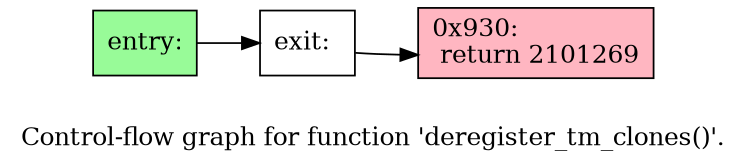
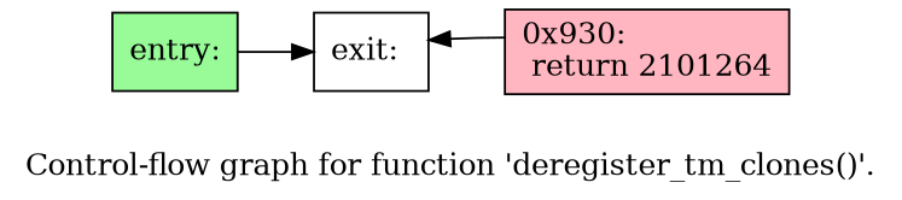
  digraph {
    label="Control-flow graph for function 'deregister_tm_clones()'."
    rankdir=LR
    node [shape=record style=filled]
    edge [style=solid]
    n1 [fillcolor=palegreen label="{entry:\l}"]
    n2 [fillcolor=white label="{exit:\l}"]
-   n3 [fillcolor=lightpink label="{0x930:\l  return 2101269\l}"]
+   n3 [fillcolor=lightpink label="{0x930:\l  return 2101264\l}"]
    n1 -> n2
-   n2 -> n3
+   n3 -> n2
  }
